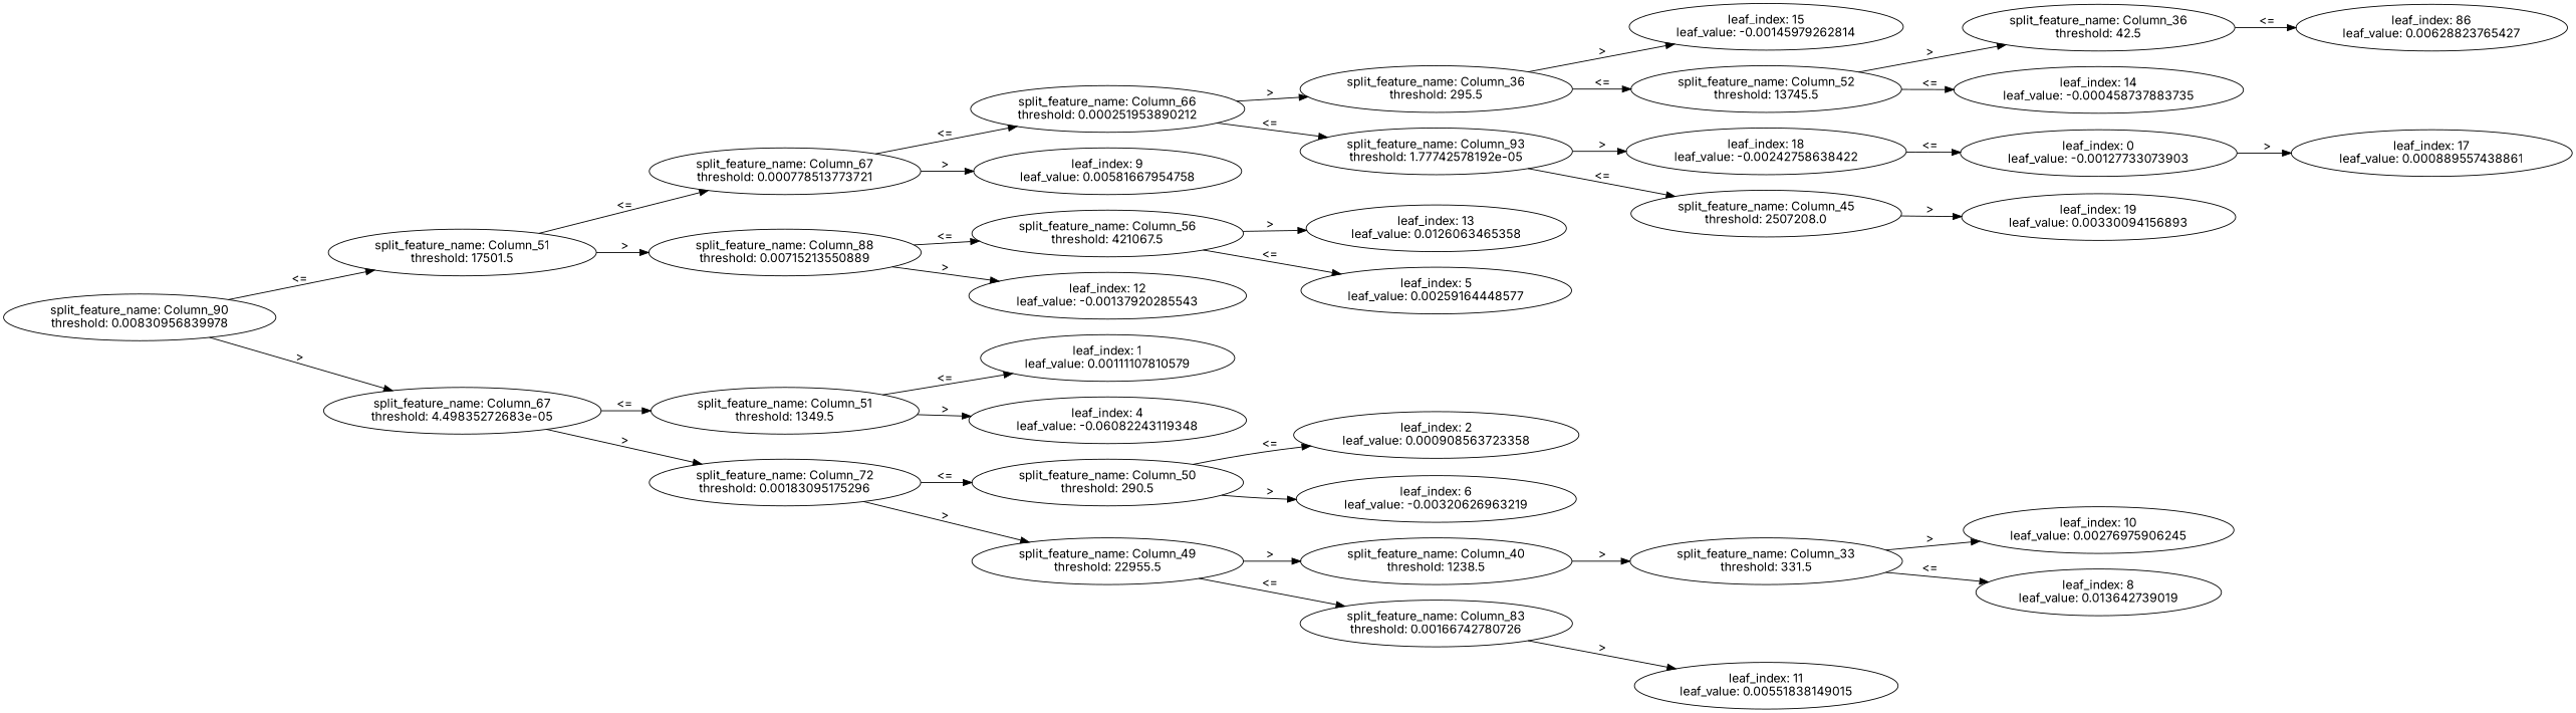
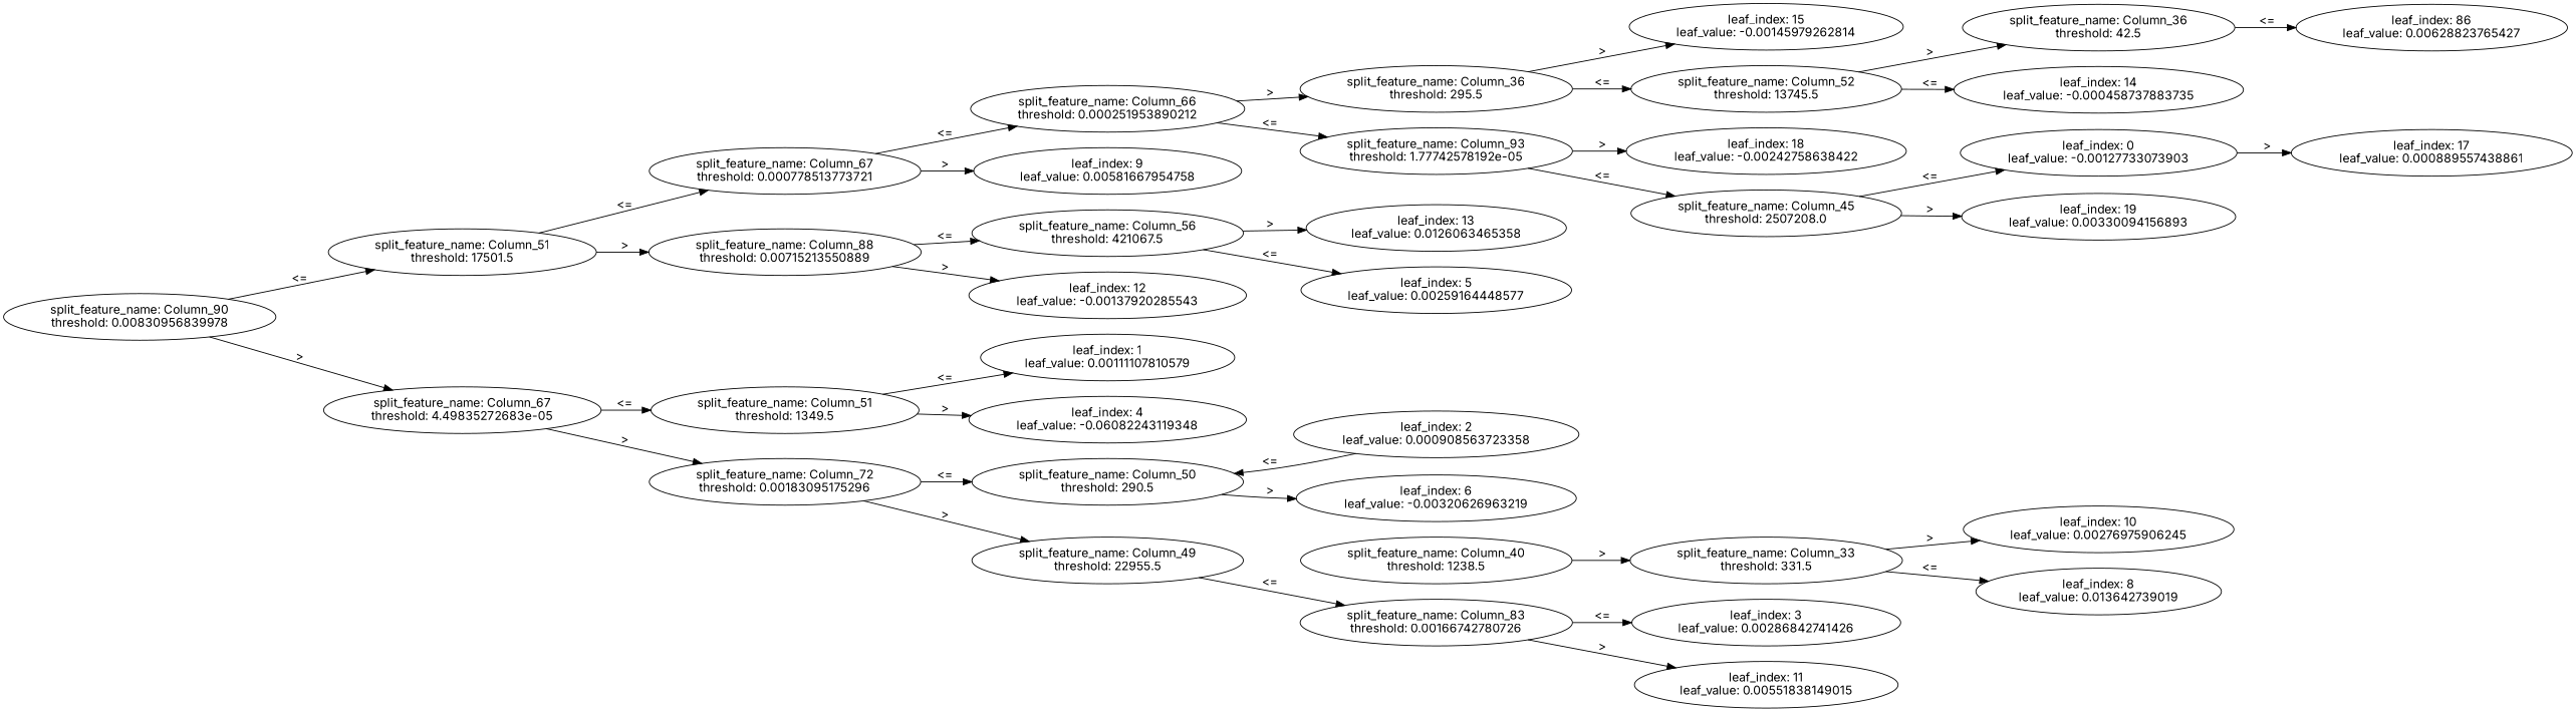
  digraph {
    fontname=Inter
    rankdir=LR
    node [fontname=Inter]
    edge [fontname=Inter]
    n1 [label="split_feature_name: Column_90\nthreshold: 0.00830956839978"]
    n2 [label="split_feature_name: Column_51\nthreshold: 17501.5"]
    n3 [label="split_feature_name: Column_67\nthreshold: 4.49835272683e-05"]
    n4 [label="split_feature_name: Column_67\nthreshold: 0.000778513773721"]
    n5 [label="split_feature_name: Column_88\nthreshold: 0.00715213550889"]
    n6 [label="split_feature_name: Column_51\nthreshold: 1349.5"]
    n7 [label="split_feature_name: Column_72\nthreshold: 0.00183095175296"]
    n8 [label="split_feature_name: Column_66\nthreshold: 0.000251953890212"]
    n9 [label="leaf_index: 9\nleaf_value: 0.00581667954758"]
    n10 [label="split_feature_name: Column_56\nthreshold: 421067.5"]
    n11 [label="leaf_index: 12\nleaf_value: -0.00137920285543"]
    n12 [label="split_feature_name: Column_93\nthreshold: 1.77742578192e-05"]
    n13 [label="split_feature_name: Column_36\nthreshold: 295.5"]
    n14 [label="split_feature_name: Column_45\nthreshold: 2507208.0"]
    n15 [label="leaf_index: 18\nleaf_value: -0.00242758638422"]
    n16 [label="split_feature_name: Column_52\nthreshold: 13745.5"]
    n17 [label="leaf_index: 15\nleaf_value: -0.00145979262814"]
    n18 [label="leaf_index: 0\nleaf_value: -0.00127733073903"]
    n19 [label="leaf_index: 19\nleaf_value: 0.00330094156893"]
    n20 [label="leaf_index: 17\nleaf_value: 0.000889557438861"]
    n21 [label="leaf_index: 14\nleaf_value: -0.000458737883735"]
    n22 [label="split_feature_name: Column_36\nthreshold: 42.5"]
    n23 [label="leaf_index: 86\nleaf_value: 0.00628823765427"]
    n24 [label="leaf_index: 5\nleaf_value: 0.00259164448577"]
    n25 [label="leaf_index: 13\nleaf_value: 0.0126063465358"]
    n26 [label="leaf_index: 1\nleaf_value: 0.00111107810579"]
    n27 [label="leaf_index: 4\nleaf_value: -0.06082243119348"]
    n28 [label="split_feature_name: Column_50\nthreshold: 290.5"]
    n29 [label="split_feature_name: Column_49\nthreshold: 22955.5"]
    n30 [label="leaf_index: 2\nleaf_value: 0.000908563723358"]
    n31 [label="leaf_index: 6\nleaf_value: -0.00320626963219"]
    n32 [label="split_feature_name: Column_83\nthreshold: 0.00166742780726"]
    n33 [label="split_feature_name: Column_40\nthreshold: 1238.5"]
+   n34 [label="leaf_index: 3\nleaf_value: 0.00286842741426"]
    n35 [label="leaf_index: 11\nleaf_value: 0.00551838149015"]
    n36 [label="split_feature_name: Column_33\nthreshold: 331.5"]
    n37 [label="leaf_index: 8\nleaf_value: 0.013642739019"]
    n38 [label="leaf_index: 10\nleaf_value: 0.00276975906245"]
    n1 -> n2 [label="<="]
    n1 -> n3 [label=">"]
    n2 -> n4 [label="<="]
    n2 -> n5 [label=">"]
    n3 -> n6 [label="<="]
    n3 -> n7 [label=">"]
    n4 -> n8 [label="<="]
    n4 -> n9 [label=">"]
    n5 -> n10 [label="<="]
    n5 -> n11 [label=">"]
    n6 -> n26 [label="<="]
    n6 -> n27 [label=">"]
    n7 -> n28 [label="<="]
    n7 -> n29 [label=">"]
    n8 -> n12 [label="<="]
    n8 -> n13 [label=">"]
    n10 -> n24 [label="<="]
    n10 -> n25 [label=">"]
    n12 -> n14 [label="<="]
    n12 -> n15 [label=">"]
    n13 -> n16 [label="<="]
    n13 -> n17 [label=">"]
-   n15 -> n18 [label="<="]
+   n14 -> n18 [label="<="]
    n14 -> n19 [label=">"]
    n16 -> n21 [label="<="]
    n16 -> n22 [label=">"]
    n18 -> n20 [label=">"]
    n22 -> n23 [label="<="]
-   n28 -> n30 [label="<="]
+   n30 -> n28 [label="<="]
    n28 -> n31 [label=">"]
    n29 -> n32 [label="<="]
-   n29 -> n33 [label=">"]
+   n32 -> n34 [label="<="]
    n32 -> n35 [label=">"]
    n33 -> n36 [label=">"]
    n36 -> n37 [label="<="]
    n36 -> n38 [label=">"]
  }
